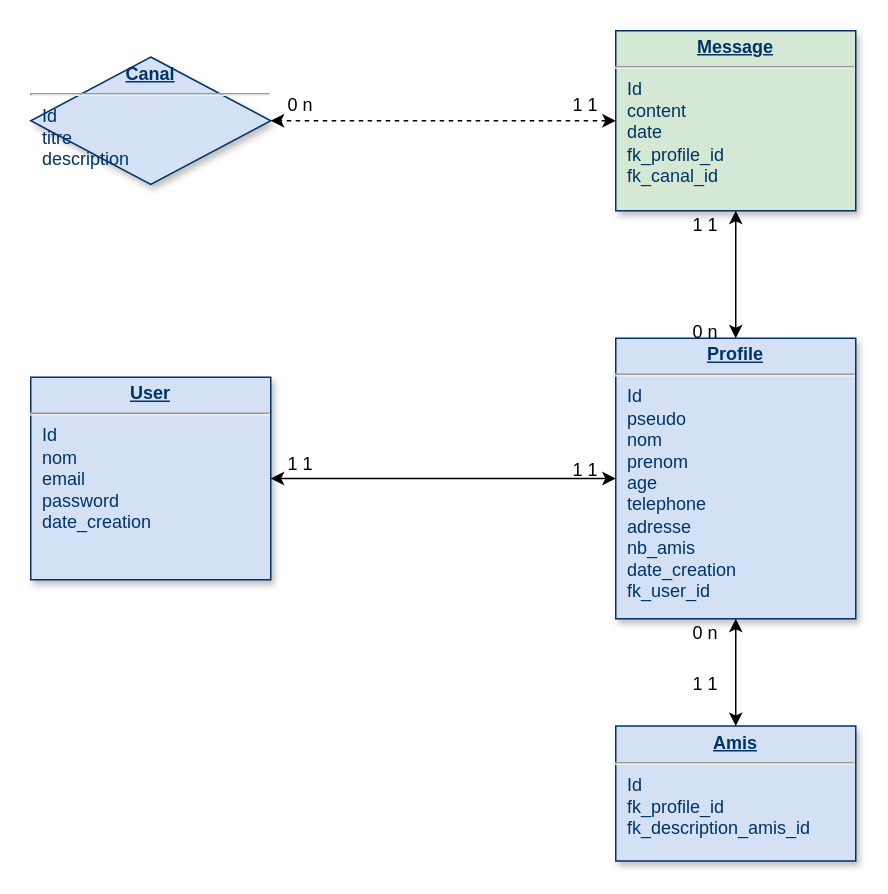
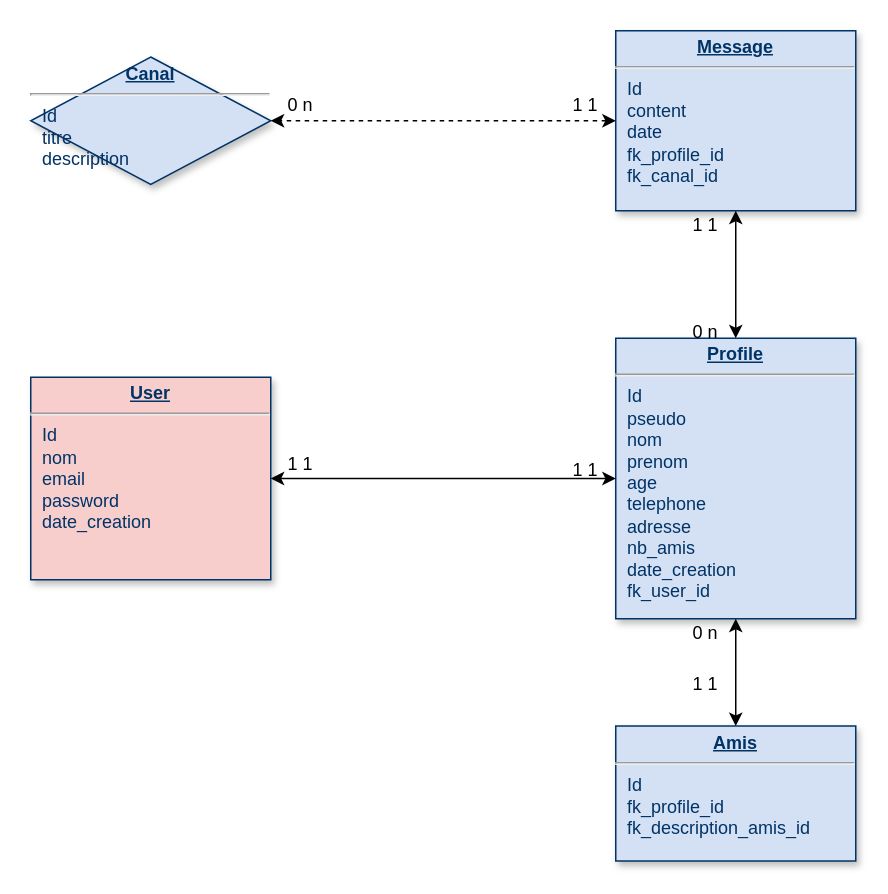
  <mxCell id="0" />
  <mxCell id="1" parent="0" />
- <mxCell id="2" value="&lt;p style=&quot;margin: 0px ; margin-top: 4px ; text-align: center ; text-decoration: underline&quot;&gt;&lt;strong&gt;User&lt;/strong&gt;&lt;/p&gt;&lt;hr&gt;&lt;p style=&quot;margin: 0px ; margin-left: 8px&quot;&gt;Id&lt;/p&gt;&lt;p style=&quot;margin: 0px ; margin-left: 8px&quot;&gt;nom&lt;/p&gt;&lt;p style=&quot;margin: 0px ; margin-left: 8px&quot;&gt;email&lt;/p&gt;&lt;p style=&quot;margin: 0px ; margin-left: 8px&quot;&gt;password&lt;/p&gt;&lt;p style=&quot;margin: 0px ; margin-left: 8px&quot;&gt;date_creation&lt;/p&gt;" style="verticalAlign=top;align=left;overflow=fill;fontSize=12;fontFamily=Helvetica;html=1;strokeColor=#003366;shadow=1;fillColor=#D4E1F5;fontColor=#003366" parent="1" vertex="1"><mxGeometry x="20" y="251" width="160" height="135" as="geometry" /></mxCell>
- <mxCell id="3" value="&lt;p style=&quot;margin: 0px ; margin-top: 4px ; text-align: center ; text-decoration: underline&quot;&gt;&lt;strong&gt;Message&lt;/strong&gt;&lt;/p&gt;&lt;hr&gt;&lt;p style=&quot;margin: 0px ; margin-left: 8px&quot;&gt;Id&lt;/p&gt;&lt;p style=&quot;margin: 0px ; margin-left: 8px&quot;&gt;content&lt;/p&gt;&lt;p style=&quot;margin: 0px ; margin-left: 8px&quot;&gt;date&lt;br&gt;&lt;/p&gt;&lt;p style=&quot;margin: 0px ; margin-left: 8px&quot;&gt;fk_profile_id&lt;/p&gt;&lt;p style=&quot;margin: 0px ; margin-left: 8px&quot;&gt;fk_canal_id&lt;/p&gt;" style="verticalAlign=top;align=left;overflow=fill;fontSize=12;fontFamily=Helvetica;html=1;strokeColor=#003366;shadow=1;fillColor=#d5e8d4;fontColor=#003366;" parent="1" vertex="1"><mxGeometry x="410" y="20" width="160" height="120" as="geometry" /></mxCell>
+ <mxCell id="2" value="&lt;p style=&quot;margin: 0px ; margin-top: 4px ; text-align: center ; text-decoration: underline&quot;&gt;&lt;strong&gt;User&lt;/strong&gt;&lt;/p&gt;&lt;hr&gt;&lt;p style=&quot;margin: 0px ; margin-left: 8px&quot;&gt;Id&lt;/p&gt;&lt;p style=&quot;margin: 0px ; margin-left: 8px&quot;&gt;nom&lt;/p&gt;&lt;p style=&quot;margin: 0px ; margin-left: 8px&quot;&gt;email&lt;/p&gt;&lt;p style=&quot;margin: 0px ; margin-left: 8px&quot;&gt;password&lt;/p&gt;&lt;p style=&quot;margin: 0px ; margin-left: 8px&quot;&gt;date_creation&lt;/p&gt;" style="verticalAlign=top;align=left;overflow=fill;fontSize=12;fontFamily=Helvetica;html=1;strokeColor=#003366;shadow=1;fillColor=#f8cecc;fontColor=#003366;" parent="1" vertex="1"><mxGeometry x="20" y="251" width="160" height="135" as="geometry" /></mxCell>
+ <mxCell id="3" value="&lt;p style=&quot;margin: 0px ; margin-top: 4px ; text-align: center ; text-decoration: underline&quot;&gt;&lt;strong&gt;Message&lt;/strong&gt;&lt;/p&gt;&lt;hr&gt;&lt;p style=&quot;margin: 0px ; margin-left: 8px&quot;&gt;Id&lt;/p&gt;&lt;p style=&quot;margin: 0px ; margin-left: 8px&quot;&gt;content&lt;/p&gt;&lt;p style=&quot;margin: 0px ; margin-left: 8px&quot;&gt;date&lt;br&gt;&lt;/p&gt;&lt;p style=&quot;margin: 0px ; margin-left: 8px&quot;&gt;fk_profile_id&lt;/p&gt;&lt;p style=&quot;margin: 0px ; margin-left: 8px&quot;&gt;fk_canal_id&lt;/p&gt;" style="verticalAlign=top;align=left;overflow=fill;fontSize=12;fontFamily=Helvetica;html=1;strokeColor=#003366;shadow=1;fillColor=#D4E1F5;fontColor=#003366" parent="1" vertex="1"><mxGeometry x="410" y="20" width="160" height="120" as="geometry" /></mxCell>
  <mxCell id="4" value="&lt;p style=&quot;margin: 0px ; margin-top: 4px ; text-align: center ; text-decoration: underline&quot;&gt;&lt;strong&gt;Profile&lt;br&gt;&lt;/strong&gt;&lt;/p&gt;&lt;hr&gt;&lt;p style=&quot;margin: 0px ; margin-left: 8px&quot;&gt;Id&lt;/p&gt;&lt;p style=&quot;margin: 0px ; margin-left: 8px&quot;&gt;pseudo&lt;br&gt;&lt;/p&gt;&lt;p style=&quot;margin: 0px ; margin-left: 8px&quot;&gt;nom&lt;/p&gt;&lt;p style=&quot;margin: 0px ; margin-left: 8px&quot;&gt;prenom&lt;br&gt;&lt;/p&gt;&lt;p style=&quot;margin: 0px ; margin-left: 8px&quot;&gt;age&lt;br&gt;&lt;/p&gt;&lt;p style=&quot;margin: 0px ; margin-left: 8px&quot;&gt;telephone&lt;/p&gt;&lt;p style=&quot;margin: 0px ; margin-left: 8px&quot;&gt;adresse&lt;/p&gt;&lt;p style=&quot;margin: 0px ; margin-left: 8px&quot;&gt;nb_amis&lt;br&gt;&lt;/p&gt;&lt;p style=&quot;margin: 0px ; margin-left: 8px&quot;&gt;date_creation&lt;/p&gt;&lt;p style=&quot;margin: 0px ; margin-left: 8px&quot;&gt;fk_user_id&lt;br&gt;&lt;/p&gt;" style="verticalAlign=top;align=left;overflow=fill;fontSize=12;fontFamily=Helvetica;html=1;strokeColor=#003366;shadow=1;fillColor=#D4E1F5;fontColor=#003366" vertex="1" parent="1"><mxGeometry x="410" y="225" width="160" height="187" as="geometry" /></mxCell>
  <mxCell id="5" value="&lt;p style=&quot;margin: 0px ; margin-top: 4px ; text-align: center ; text-decoration: underline&quot;&gt;&lt;strong&gt;Canal&lt;/strong&gt;&lt;/p&gt;&lt;hr&gt;&lt;p style=&quot;margin: 0px ; margin-left: 8px&quot;&gt;Id&lt;/p&gt;&lt;p style=&quot;margin: 0px ; margin-left: 8px&quot;&gt;titre&lt;br&gt;&lt;/p&gt;&lt;p style=&quot;margin: 0px ; margin-left: 8px&quot;&gt;description&lt;/p&gt;" style="rhombus;verticalAlign=top;align=left;overflow=fill;fontSize=12;fontFamily=Helvetica;html=1;strokeColor=#003366;shadow=1;fillColor=#D4E1F5;fontColor=#003366;" vertex="1" parent="1"><mxGeometry x="20" y="37.5" width="160" height="85" as="geometry" /></mxCell>
  <mxCell id="6" value="&lt;p style=&quot;margin: 0px ; margin-top: 4px ; text-align: center ; text-decoration: underline&quot;&gt;&lt;strong&gt;Amis&lt;/strong&gt;&lt;/p&gt;&lt;hr&gt;&lt;p style=&quot;margin: 0px ; margin-left: 8px&quot;&gt;Id&lt;/p&gt;&lt;p style=&quot;margin: 0px ; margin-left: 8px&quot;&gt;fk_profile_id&lt;/p&gt;&lt;p style=&quot;margin: 0px ; margin-left: 8px&quot;&gt;fk_description_amis_id&lt;br&gt;&lt;/p&gt;" style="verticalAlign=top;align=left;overflow=fill;fontSize=12;fontFamily=Helvetica;html=1;strokeColor=#003366;shadow=1;fillColor=#D4E1F5;fontColor=#003366" vertex="1" parent="1"><mxGeometry x="410" y="483.5" width="160" height="90" as="geometry" /></mxCell>
  <mxCell id="7" value="" style="endArrow=classic;startArrow=classic;html=1;entryX=0;entryY=0.5;entryDx=0;entryDy=0;exitX=1;exitY=0.5;exitDx=0;exitDy=0;" edge="1" parent="1" source="2" target="4"><mxGeometry width="50" height="50" relative="1" as="geometry"><mxPoint x="20" y="476" as="sourcePoint" /><mxPoint x="70" y="426" as="targetPoint" /></mxGeometry></mxCell>
  <mxCell id="8" value="" style="endArrow=classic;startArrow=classic;html=1;entryX=0.5;entryY=1;entryDx=0;entryDy=0;exitX=0.5;exitY=0;exitDx=0;exitDy=0;" edge="1" parent="1" source="6" target="4"><mxGeometry width="50" height="50" relative="1" as="geometry"><mxPoint x="20" y="606" as="sourcePoint" /><mxPoint x="70" y="556" as="targetPoint" /></mxGeometry></mxCell>
  <mxCell id="9" value="" style="endArrow=classic;startArrow=classic;html=1;entryX=0.5;entryY=1;entryDx=0;entryDy=0;exitX=0.5;exitY=0;exitDx=0;exitDy=0;" edge="1" parent="1" source="4" target="3"><mxGeometry width="50" height="50" relative="1" as="geometry"><mxPoint x="20" y="606" as="sourcePoint" /><mxPoint x="70" y="556" as="targetPoint" /></mxGeometry></mxCell>
  <mxCell id="10" value="" style="endArrow=classic;startArrow=classic;html=1;entryX=1;entryY=0.5;entryDx=0;entryDy=0;exitX=0;exitY=0.5;exitDx=0;exitDy=0;dashed=1;" edge="1" parent="1" source="3" target="5"><mxGeometry width="50" height="50" relative="1" as="geometry"><mxPoint x="20" y="606" as="sourcePoint" /><mxPoint x="70" y="556" as="targetPoint" /></mxGeometry></mxCell>
  <mxCell id="11" value="1 1" style="text;html=1;strokeColor=none;fillColor=none;align=center;verticalAlign=middle;whiteSpace=wrap;rounded=0;" vertex="1" parent="1"><mxGeometry x="450" y="140" width="40" height="20" as="geometry" /></mxCell>
  <mxCell id="12" value="1 1" style="text;html=1;strokeColor=none;fillColor=none;align=center;verticalAlign=middle;whiteSpace=wrap;rounded=0;" vertex="1" parent="1"><mxGeometry x="370" y="60" width="40" height="20" as="geometry" /></mxCell>
  <mxCell id="13" value="0 n" style="text;html=1;strokeColor=none;fillColor=none;align=center;verticalAlign=middle;whiteSpace=wrap;rounded=0;" vertex="1" parent="1"><mxGeometry x="450" y="211" width="40" height="20" as="geometry" /></mxCell>
  <mxCell id="14" value="0 n" style="text;html=1;strokeColor=none;fillColor=none;align=center;verticalAlign=middle;whiteSpace=wrap;rounded=0;" vertex="1" parent="1"><mxGeometry x="180" y="60" width="40" height="20" as="geometry" /></mxCell>
  <mxCell id="15" value="1 1" style="text;html=1;strokeColor=none;fillColor=none;align=center;verticalAlign=middle;whiteSpace=wrap;rounded=0;" vertex="1" parent="1"><mxGeometry x="370" y="303" width="40" height="20" as="geometry" /></mxCell>
  <mxCell id="16" value="1 1" style="text;html=1;strokeColor=none;fillColor=none;align=center;verticalAlign=middle;whiteSpace=wrap;rounded=0;" vertex="1" parent="1"><mxGeometry x="180" y="298.5" width="40" height="20" as="geometry" /></mxCell>
  <mxCell id="17" value="0 n" style="text;html=1;strokeColor=none;fillColor=none;align=center;verticalAlign=middle;whiteSpace=wrap;rounded=0;" vertex="1" parent="1"><mxGeometry x="450" y="412" width="40" height="20" as="geometry" /></mxCell>
  <mxCell id="18" value="1 1" style="text;html=1;strokeColor=none;fillColor=none;align=center;verticalAlign=middle;whiteSpace=wrap;rounded=0;" vertex="1" parent="1"><mxGeometry x="450" y="446" width="40" height="20" as="geometry" /></mxCell>
